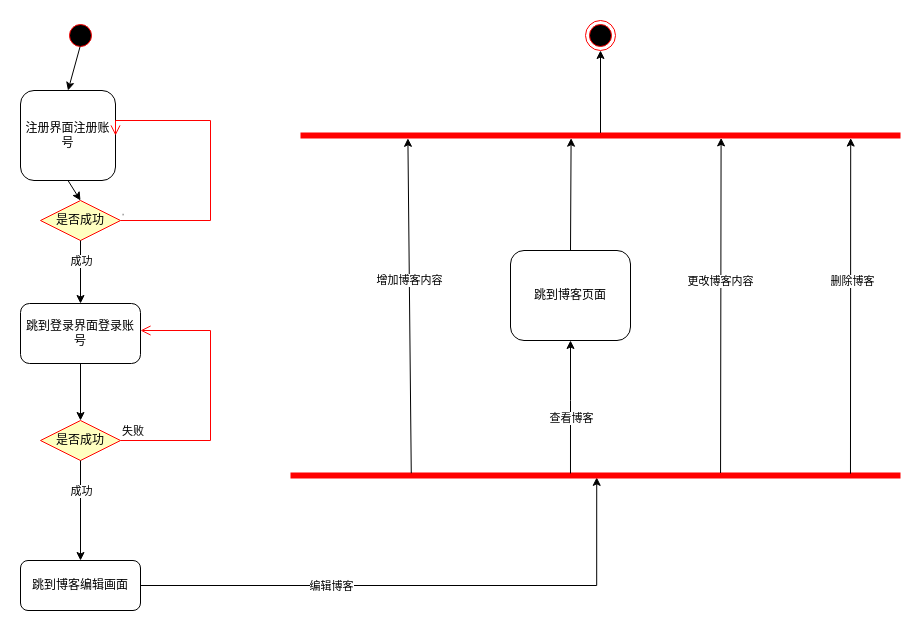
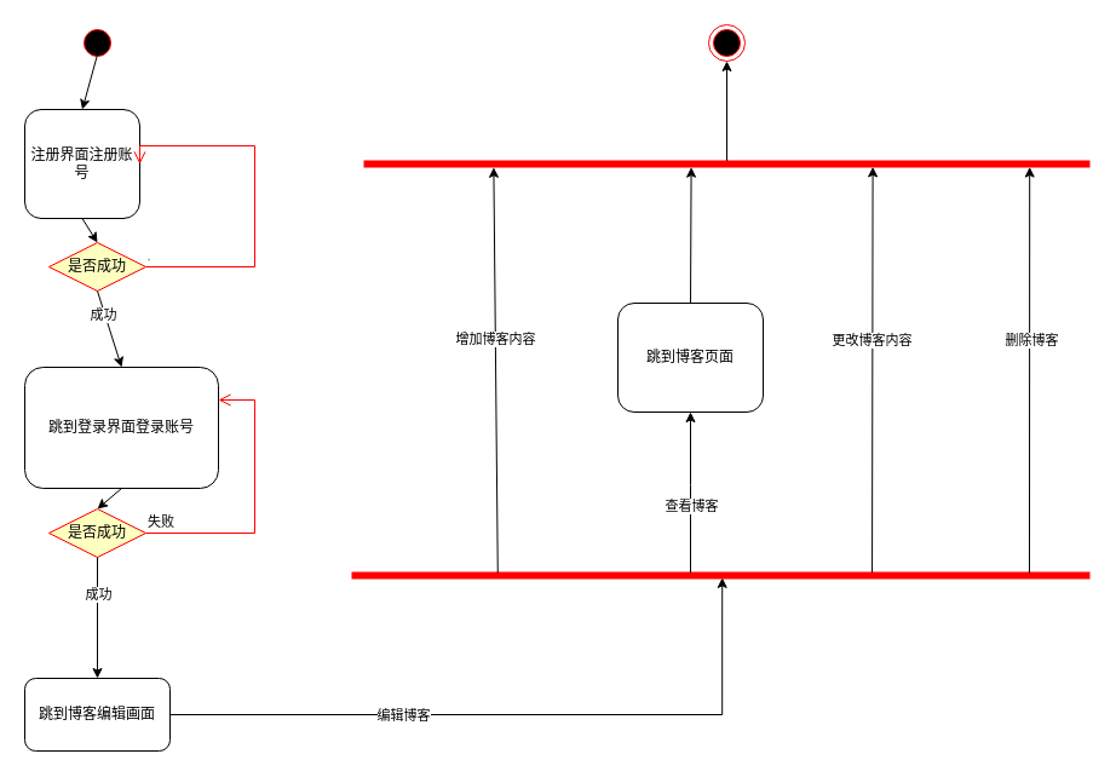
  <mxCell id="0" />
  <mxCell id="1" parent="0" />
  <mxCell id="2" value="" style="ellipse;html=1;shape=startState;fillColor=#000000;strokeColor=#ff0000;" parent="1" vertex="1"><mxGeometry x="65" y="20" width="30" height="30" as="geometry" /></mxCell>
  <mxCell id="3" value="注册界面注册账号" style="rounded=1;whiteSpace=wrap;html=1;" parent="1" vertex="1"><mxGeometry x="20" y="90" width="95" height="90" as="geometry" /></mxCell>
  <mxCell id="4" value="" style="endArrow=classic;html=1;rounded=0;exitX=0.488;exitY=0.864;exitDx=0;exitDy=0;exitPerimeter=0;entryX=0.5;entryY=0;entryDx=0;entryDy=0;" parent="1" source="2" target="3" edge="1"><mxGeometry width="50" height="50" relative="1" as="geometry"><mxPoint x="105" y="120" as="sourcePoint" /><mxPoint x="155" y="70" as="targetPoint" /></mxGeometry></mxCell>
  <mxCell id="5" value="" style="endArrow=classic;html=1;rounded=0;exitX=0.5;exitY=1;exitDx=0;exitDy=0;entryX=0.5;entryY=0;entryDx=0;entryDy=0;" parent="1" source="3" target="6" edge="1"><mxGeometry width="50" height="50" relative="1" as="geometry"><mxPoint x="75" y="230" as="sourcePoint" /><mxPoint x="75" y="230" as="targetPoint" /></mxGeometry></mxCell>
  <mxCell id="6" value="是否成功" style="rhombus;whiteSpace=wrap;html=1;fontColor=#000000;fillColor=#ffffc0;strokeColor=#ff0000;" parent="1" vertex="1"><mxGeometry x="40" y="200" width="80" height="40" as="geometry" /></mxCell>
  <mxCell id="7" value="&lt;font style=&quot;font-size: 1px;&quot;&gt;失败&lt;/font&gt;" style="edgeStyle=orthogonalEdgeStyle;html=1;align=left;verticalAlign=bottom;endArrow=open;endSize=8;strokeColor=#ff0000;rounded=0;entryX=1;entryY=0.5;entryDx=0;entryDy=0;exitX=1;exitY=0.5;exitDx=0;exitDy=0;" parent="1" source="6" target="3" edge="1"><mxGeometry x="-1" relative="1" as="geometry"><mxPoint x="215" y="120" as="targetPoint" /><mxPoint x="145" y="220" as="sourcePoint" /><Array as="points"><mxPoint x="210" y="220" /><mxPoint x="210" y="120" /></Array></mxGeometry></mxCell>
  <mxCell id="8" value="" style="endArrow=classic;html=1;rounded=0;exitX=0.5;exitY=1;exitDx=0;exitDy=0;entryX=0.5;entryY=0;entryDx=0;entryDy=0;" parent="1" source="6" target="10" edge="1"><mxGeometry width="50" height="50" relative="1" as="geometry"><mxPoint x="85" y="250" as="sourcePoint" /><mxPoint x="80" y="300" as="targetPoint" /></mxGeometry></mxCell>
  <mxCell id="9" value="成功" style="edgeLabel;html=1;align=center;verticalAlign=middle;resizable=0;points=[];" parent="8" vertex="1" connectable="0"><mxGeometry x="-0.564" y="1" relative="1" as="geometry"><mxPoint x="-1" y="6" as="offset" /></mxGeometry></mxCell>
- <mxCell id="10" value="跳到登录界面登录账号" style="rounded=1;whiteSpace=wrap;html=1;" parent="1" vertex="1"><mxGeometry x="20" y="303" width="120" height="60" as="geometry" /></mxCell>
+ <mxCell id="10" value="跳到登录界面登录账号" style="rounded=1;whiteSpace=wrap;html=1;" parent="1" vertex="1"><mxGeometry x="20" y="303" width="160" height="100" as="geometry" /></mxCell>
  <mxCell id="11" value="" style="endArrow=classic;html=1;rounded=0;exitX=0.5;exitY=1;exitDx=0;exitDy=0;entryX=0.5;entryY=0;entryDx=0;entryDy=0;" parent="1" source="10" target="12" edge="1"><mxGeometry width="50" height="50" relative="1" as="geometry"><mxPoint x="125" y="470" as="sourcePoint" /><mxPoint x="80" y="430" as="targetPoint" /></mxGeometry></mxCell>
  <mxCell id="12" value="是否成功" style="rhombus;whiteSpace=wrap;html=1;fontColor=#000000;fillColor=#ffffc0;strokeColor=#ff0000;" parent="1" vertex="1"><mxGeometry x="40" y="420" width="80" height="40" as="geometry" /></mxCell>
  <mxCell id="13" value="失败" style="edgeStyle=orthogonalEdgeStyle;html=1;align=left;verticalAlign=bottom;endArrow=open;endSize=8;strokeColor=#ff0000;rounded=0;" parent="1" source="12" target="10" edge="1"><mxGeometry x="-1" relative="1" as="geometry"><mxPoint x="220" y="330" as="targetPoint" /><Array as="points"><mxPoint x="210" y="440" /><mxPoint x="210" y="330" /></Array></mxGeometry></mxCell>
  <mxCell id="14" value="" style="endArrow=classic;html=1;rounded=0;exitX=0.5;exitY=1;exitDx=0;exitDy=0;" parent="1" source="12" target="16" edge="1"><mxGeometry width="50" height="50" relative="1" as="geometry"><mxPoint x="130" y="340" as="sourcePoint" /><mxPoint x="80" y="530" as="targetPoint" /></mxGeometry></mxCell>
  <mxCell id="15" value="成功" style="edgeLabel;html=1;align=center;verticalAlign=middle;resizable=0;points=[];" parent="14" vertex="1" connectable="0"><mxGeometry x="-0.355" relative="1" as="geometry"><mxPoint y="-2" as="offset" /></mxGeometry></mxCell>
- <mxCell id="16" value="跳到博客编辑画面" style="rounded=1;whiteSpace=wrap;html=1;" parent="1" vertex="1"><mxGeometry x="20" y="560" width="120" height="50" as="geometry" /></mxCell>
+ <mxCell id="16" value="跳到博客编辑画面" style="rounded=1;whiteSpace=wrap;html=1;" parent="1" vertex="1"><mxGeometry x="20" y="560" width="120" height="60" as="geometry" /></mxCell>
  <mxCell id="17" value="" style="endArrow=classic;html=1;rounded=0;exitX=1;exitY=0.5;exitDx=0;exitDy=0;edgeStyle=orthogonalEdgeStyle;entryX=0.502;entryY=0.685;entryDx=0;entryDy=0;entryPerimeter=0;" parent="1" source="16" target="19" edge="1"><mxGeometry width="50" height="50" relative="1" as="geometry"><mxPoint x="250" y="500" as="sourcePoint" /><mxPoint x="470" y="480" as="targetPoint" /></mxGeometry></mxCell>
  <mxCell id="18" value="编辑博客" style="edgeLabel;html=1;align=center;verticalAlign=middle;resizable=0;points=[];" parent="17" vertex="1" connectable="0"><mxGeometry x="-0.326" relative="1" as="geometry"><mxPoint as="offset" /></mxGeometry></mxCell>
  <mxCell id="19" value="" style="shape=line;html=1;strokeWidth=6;strokeColor=#ff0000;fontFamily=Helvetica;fontSize=11;fontColor=default;fillColor=#000000;" parent="1" vertex="1"><mxGeometry x="290" y="470" width="610" height="10" as="geometry" /></mxCell>
  <mxCell id="20" value="" style="shape=line;html=1;strokeWidth=6;strokeColor=#ff0000;fontFamily=Helvetica;fontSize=11;fontColor=default;fillColor=#000000;" parent="1" vertex="1"><mxGeometry x="300" y="130" width="600" height="10" as="geometry" /></mxCell>
  <mxCell id="21" value="" style="endArrow=classic;html=1;rounded=0;exitX=0.198;exitY=0.272;exitDx=0;exitDy=0;exitPerimeter=0;entryX=0.179;entryY=0.781;entryDx=0;entryDy=0;entryPerimeter=0;" edge="1" parent="1" source="19" target="20"><mxGeometry width="50" height="50" relative="1" as="geometry"><mxPoint x="410" y="450" as="sourcePoint" /><mxPoint x="370" y="160" as="targetPoint" /><Array as="points" /></mxGeometry></mxCell>
  <mxCell id="22" value="增加博客内容" style="edgeLabel;html=1;align=center;verticalAlign=middle;resizable=0;points=[];" vertex="1" connectable="0" parent="21"><mxGeometry x="0.128" relative="1" as="geometry"><mxPoint y="-4" as="offset" /></mxGeometry></mxCell>
  <mxCell id="23" value="" style="endArrow=classic;html=1;rounded=0;entryX=0.5;entryY=1;entryDx=0;entryDy=0;exitX=0.459;exitY=0.296;exitDx=0;exitDy=0;exitPerimeter=0;" edge="1" parent="1" source="19" target="31"><mxGeometry width="50" height="50" relative="1" as="geometry"><mxPoint x="570" y="440" as="sourcePoint" /><mxPoint x="439.95" y="320" as="targetPoint" /><Array as="points"><mxPoint x="570" y="400" /></Array></mxGeometry></mxCell>
  <mxCell id="24" value="查看博客" style="edgeLabel;html=1;align=center;verticalAlign=middle;resizable=0;points=[];" vertex="1" connectable="0" parent="23"><mxGeometry x="0.173" y="-1" relative="1" as="geometry"><mxPoint x="-1" y="23" as="offset" /></mxGeometry></mxCell>
  <mxCell id="25" value="" style="endArrow=classic;html=1;rounded=0;exitX=0.705;exitY=0.249;exitDx=0;exitDy=0;exitPerimeter=0;entryX=0.701;entryY=0.742;entryDx=0;entryDy=0;entryPerimeter=0;" edge="1" parent="1" source="19" target="20"><mxGeometry width="50" height="50" relative="1" as="geometry"><mxPoint x="720" y="470" as="sourcePoint" /><mxPoint x="720" y="164" as="targetPoint" /></mxGeometry></mxCell>
  <mxCell id="26" value="更改博客内容" style="edgeLabel;html=1;align=center;verticalAlign=middle;resizable=0;points=[];" vertex="1" connectable="0" parent="25"><mxGeometry x="0.074" y="1" relative="1" as="geometry"><mxPoint y="-12" as="offset" /></mxGeometry></mxCell>
  <mxCell id="27" value="" style="endArrow=classic;html=1;rounded=0;exitX=0.918;exitY=0.319;exitDx=0;exitDy=0;exitPerimeter=0;entryX=0.917;entryY=0.756;entryDx=0;entryDy=0;entryPerimeter=0;" edge="1" parent="1" source="19" target="20"><mxGeometry width="50" height="50" relative="1" as="geometry"><mxPoint x="850" y="450" as="sourcePoint" /><mxPoint x="850" y="170" as="targetPoint" /></mxGeometry></mxCell>
  <mxCell id="28" value="删除博客" style="edgeLabel;html=1;align=center;verticalAlign=middle;resizable=0;points=[];" vertex="1" connectable="0" parent="27"><mxGeometry x="0.133" y="-1" relative="1" as="geometry"><mxPoint y="-3" as="offset" /></mxGeometry></mxCell>
  <mxCell id="29" value="" style="endArrow=classic;html=1;rounded=0;entryX=0.5;entryY=1;entryDx=0;entryDy=0;exitX=0.5;exitY=0.241;exitDx=0;exitDy=0;exitPerimeter=0;" edge="1" parent="1" source="20" target="30"><mxGeometry width="50" height="50" relative="1" as="geometry"><mxPoint x="484.8" y="353" as="sourcePoint" /><mxPoint x="484.8" y="240" as="targetPoint" /><Array as="points" /></mxGeometry></mxCell>
  <mxCell id="30" value="" style="ellipse;html=1;shape=endState;fillColor=#000000;strokeColor=#ff0000;" vertex="1" parent="1"><mxGeometry x="585" y="20" width="30" height="30" as="geometry" /></mxCell>
  <mxCell id="31" value="跳到博客页面" style="rounded=1;whiteSpace=wrap;html=1;" vertex="1" parent="1"><mxGeometry x="510" y="250" width="120" height="90" as="geometry" /></mxCell>
  <mxCell id="32" value="" style="endArrow=classic;html=1;rounded=0;exitX=0.5;exitY=0;exitDx=0;exitDy=0;entryX=0.451;entryY=0.769;entryDx=0;entryDy=0;entryPerimeter=0;" edge="1" parent="1" source="31" target="20"><mxGeometry width="50" height="50" relative="1" as="geometry"><mxPoint x="580" y="220" as="sourcePoint" /><mxPoint x="560" y="150" as="targetPoint" /></mxGeometry></mxCell>
